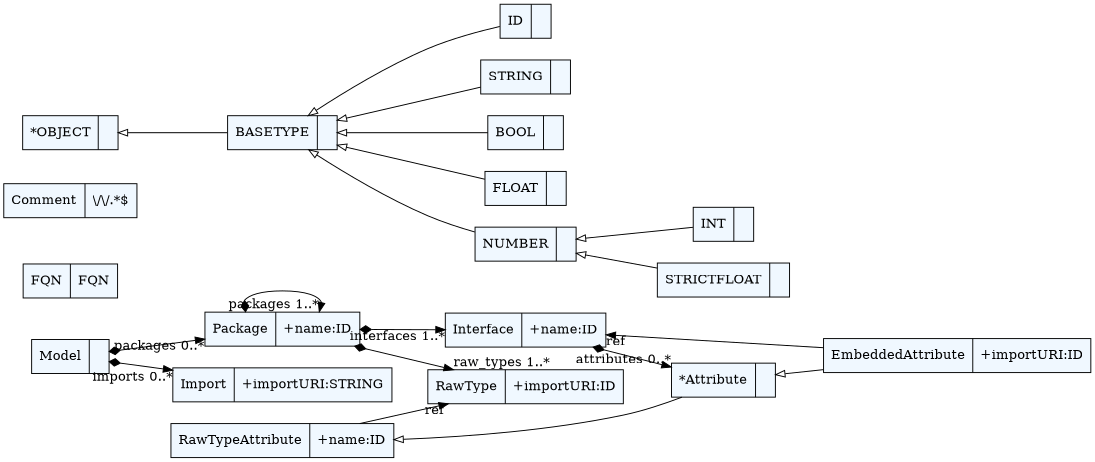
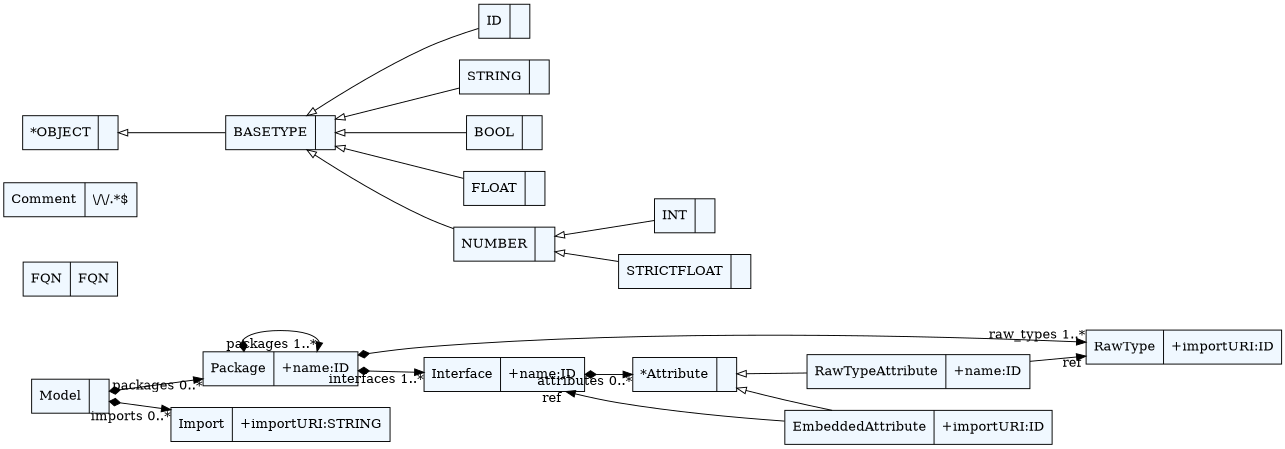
  digraph {
    fontname="Bitstream Vera Sans"
    fontsize=8
    nodesep=0.3
    rankdir=LR
    node [fillcolor=aliceblue shape=record style=filled]
    edge [arrowtail=empty dir=back]
    n1 [label="{Model|}"]
    n2 [label="{Package|+name:ID\l}"]
    n3 [label="{Import|+importURI:STRING\l}"]
    n4 [label="{RawType|+importURI:ID\l}"]
    n5 [label="{Interface|+name:ID\l}"]
    n6 [label="{*Attribute|}"]
    n7 [label="{RawTypeAttribute|+name:ID\l}"]
    n8 [label="{EmbeddedAttribute|+importURI:ID\l}"]
    n9 [label="{FQN|FQN}"]
    n10 [label="{Comment|\\/\\/.*$}"]
    n11 [label="{ID|}"]
    n12 [label="{STRING|}"]
    n13 [label="{BOOL|}"]
    n14 [label="{INT|}"]
    n15 [label="{FLOAT|}"]
    n16 [label="{STRICTFLOAT|}"]
    n17 [label="{NUMBER|}"]
    n18 [label="{BASETYPE|}"]
    n19 [label="{*OBJECT|}"]
    n1 -> n2 [arrowtail=diamond dir=both headlabel="packages 0..*"]
    n1 -> n3 [arrowtail=diamond dir=both headlabel="imports 0..*"]
    n2 -> n2 [arrowtail=diamond dir=both headlabel="packages 1..*"]
    n2 -> n4 [arrowtail=diamond dir=both headlabel="raw_types 1..*"]
    n2 -> n5 [arrowtail=diamond dir=both headlabel="interfaces 1..*"]
    n5 -> n6 [arrowtail=diamond dir=both headlabel="attributes 0..*"]
-   n7 -> n6
+   n6 -> n7
    n6 -> n8
    n7 -> n4 [dir=black headlabel="ref "]
    n8 -> n5 [dir=black headlabel="ref "]
    n17 -> n14
    n17 -> n16
    n18 -> n11
    n18 -> n12
    n18 -> n13
    n18 -> n15
    n18 -> n17
    n19 -> n18
  }
